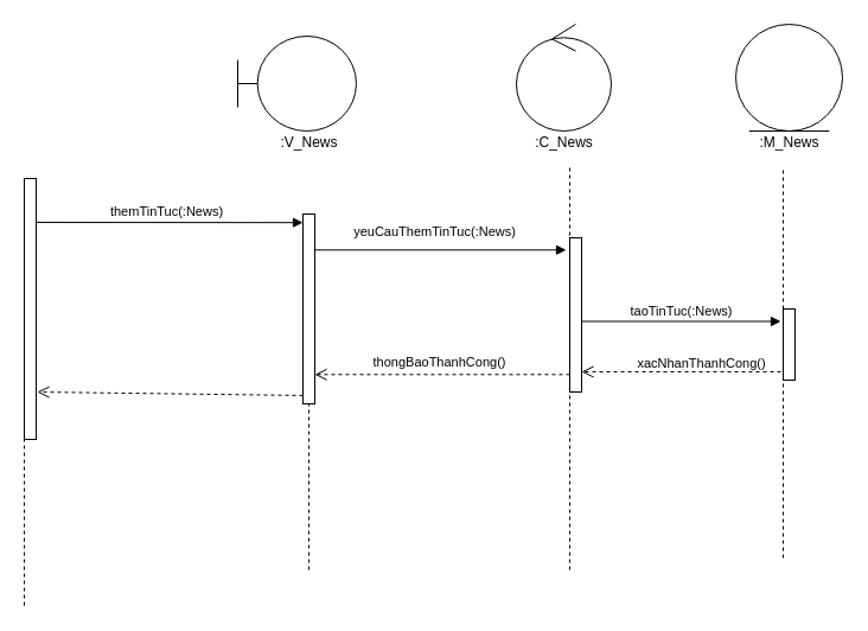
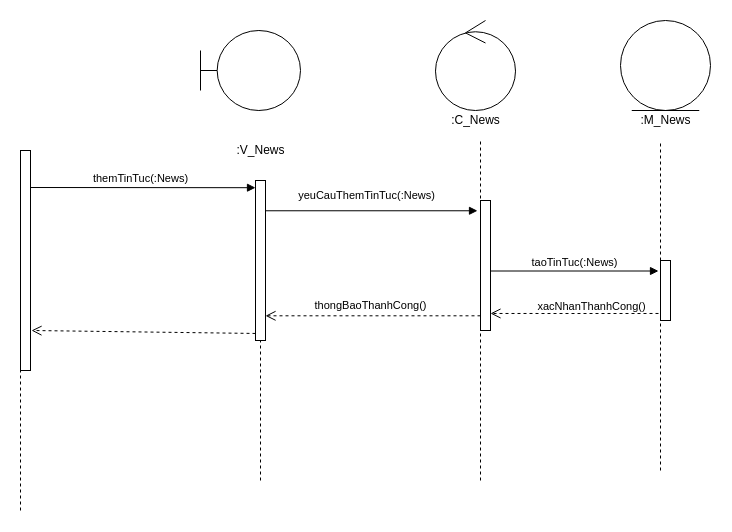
  <mxCell id="0" />
  <mxCell id="1" parent="0" />
  <mxCell id="2" value="themTinTuc(:News)" style="html=1;verticalAlign=bottom;endArrow=block;entryX=0;entryY=0.045;entryDx=0;entryDy=0;entryPerimeter=0;" parent="1" target="12" edge="1"><mxGeometry width="80" relative="1" as="geometry"><mxPoint x="25" y="187" as="sourcePoint" /><mxPoint x="229.5" y="280.95" as="targetPoint" /></mxGeometry></mxCell>
  <mxCell id="3" value="yeuCauThemTinTuc(:News)" style="html=1;verticalAlign=bottom;endArrow=block;entryX=-0.3;entryY=0.079;entryDx=0;entryDy=0;entryPerimeter=0;" parent="1" source="12" target="16" edge="1"><mxGeometry x="-0.043" y="6" width="80" relative="1" as="geometry"><mxPoint x="269" y="250" as="sourcePoint" /><mxPoint x="460" y="310" as="targetPoint" /><mxPoint as="offset" /></mxGeometry></mxCell>
  <mxCell id="4" value="thongBaoThanhCong()" style="html=1;verticalAlign=bottom;endArrow=open;dashed=1;endSize=8;exitX=0;exitY=0.887;exitDx=0;exitDy=0;exitPerimeter=0;" parent="1" source="16" target="12" edge="1"><mxGeometry x="0.023" y="-1" relative="1" as="geometry"><mxPoint x="468" y="361.04" as="sourcePoint" /><mxPoint x="300" y="361" as="targetPoint" /><mxPoint as="offset" /></mxGeometry></mxCell>
- <mxCell id="5" value=":V_News" style="text;html=1;align=center;verticalAlign=middle;resizable=0;points=[];autosize=1;" parent="1" vertex="1"><mxGeometry x="230" y="110" width="60" height="20" as="geometry" /></mxCell>
+ <mxCell id="5" value=":V_News" style="text;html=1;align=center;verticalAlign=middle;resizable=0;points=[];autosize=1;" parent="1" vertex="1"><mxGeometry x="230" y="140" width="60" height="20" as="geometry" /></mxCell>
  <mxCell id="6" value=":C_News" style="text;html=1;align=center;verticalAlign=middle;resizable=0;points=[];autosize=1;" parent="1" vertex="1"><mxGeometry x="445" y="110" width="60" height="20" as="geometry" /></mxCell>
  <mxCell id="7" value="" style="endArrow=none;dashed=1;html=1;" parent="1" edge="1"><mxGeometry width="50" height="50" relative="1" as="geometry"><mxPoint x="20" y="510" as="sourcePoint" /><mxPoint x="20" y="150" as="targetPoint" /></mxGeometry></mxCell>
  <mxCell id="8" value="" style="shape=umlBoundary;whiteSpace=wrap;html=1;" parent="1" vertex="1"><mxGeometry x="200" width="100" height="80" as="geometry" y="30" /></mxCell>
  <mxCell id="9" value="" style="endArrow=none;dashed=1;html=1;" parent="1" edge="1"><mxGeometry width="50" height="50" relative="1" as="geometry"><mxPoint x="259.5" y="150" as="sourcePoint" /><mxPoint x="259.5" y="150" as="targetPoint" /></mxGeometry></mxCell>
  <mxCell id="10" value="" style="endArrow=none;dashed=1;html=1;" parent="1" source="12" edge="1"><mxGeometry width="50" height="50" relative="1" as="geometry"><mxPoint x="259.5" y="410" as="sourcePoint" /><mxPoint x="260" y="200" as="targetPoint" /></mxGeometry></mxCell>
  <mxCell id="11" value="" style="html=1;points=[];perimeter=orthogonalPerimeter;" parent="1" vertex="1"><mxGeometry x="20" y="150" width="10" height="220" as="geometry" /></mxCell>
  <mxCell id="12" value="" style="html=1;points=[];perimeter=orthogonalPerimeter;" parent="1" vertex="1"><mxGeometry x="255" y="180" width="10" height="160" as="geometry" /></mxCell>
  <mxCell id="13" value="" style="endArrow=none;dashed=1;html=1;" parent="1" target="12" edge="1"><mxGeometry width="50" height="50" relative="1" as="geometry"><mxPoint x="260" y="480" as="sourcePoint" /><mxPoint x="259.5" y="200" as="targetPoint" /></mxGeometry></mxCell>
  <mxCell id="14" value="" style="ellipse;shape=umlControl;whiteSpace=wrap;html=1;" parent="1" vertex="1"><mxGeometry x="435" y="20" width="80" height="90" as="geometry" /></mxCell>
  <mxCell id="15" value="" style="endArrow=none;dashed=1;html=1;" parent="1" edge="1"><mxGeometry width="50" height="50" relative="1" as="geometry"><mxPoint x="480" y="480" as="sourcePoint" /><mxPoint x="480" y="140" as="targetPoint" /></mxGeometry></mxCell>
  <mxCell id="16" value="" style="html=1;points=[];perimeter=orthogonalPerimeter;" parent="1" vertex="1"><mxGeometry x="480" y="200" width="10" height="130" as="geometry" /></mxCell>
  <mxCell id="17" value="" style="html=1;verticalAlign=bottom;endArrow=open;dashed=1;endSize=8;exitX=0;exitY=0.956;exitDx=0;exitDy=0;exitPerimeter=0;" parent="1" source="12" edge="1"><mxGeometry relative="1" as="geometry"><mxPoint x="160" y="390" as="sourcePoint" /><mxPoint x="31" y="330" as="targetPoint" /></mxGeometry></mxCell>
  <mxCell id="18" value="" style="ellipse;shape=umlEntity;whiteSpace=wrap;html=1;" parent="1" vertex="1"><mxGeometry x="620" y="20" width="90" height="90" as="geometry" /></mxCell>
  <mxCell id="19" value=":M_News" style="text;html=1;align=center;verticalAlign=middle;resizable=0;points=[];autosize=1;" parent="1" vertex="1"><mxGeometry x="635" y="110" width="60" height="20" as="geometry" /></mxCell>
  <mxCell id="20" value="" style="endArrow=none;dashed=1;html=1;" parent="1" source="22" edge="1"><mxGeometry width="50" height="50" relative="1" as="geometry"><mxPoint x="660" y="470" as="sourcePoint" /><mxPoint x="660" y="140" as="targetPoint" /></mxGeometry></mxCell>
  <mxCell id="21" value="taoTinTuc(:News)" style="html=1;verticalAlign=bottom;endArrow=block;entryX=-0.2;entryY=0.175;entryDx=0;entryDy=0;entryPerimeter=0;" parent="1" source="16" target="22" edge="1"><mxGeometry width="80" relative="1" as="geometry"><mxPoint x="310" y="280" as="sourcePoint" /><mxPoint x="660" y="315" as="targetPoint" /></mxGeometry></mxCell>
  <mxCell id="22" value="" style="html=1;points=[];perimeter=orthogonalPerimeter;" parent="1" vertex="1"><mxGeometry x="660" y="260" width="10" height="60" as="geometry" /></mxCell>
  <mxCell id="23" value="" style="endArrow=none;dashed=1;html=1;" parent="1" target="22" edge="1"><mxGeometry width="50" height="50" relative="1" as="geometry"><mxPoint x="660" y="470" as="sourcePoint" /><mxPoint x="660" y="150" as="targetPoint" /></mxGeometry></mxCell>
  <mxCell id="24" value="xacNhanThanhCong()" style="html=1;verticalAlign=bottom;endArrow=open;dashed=1;endSize=8;exitX=-0.2;exitY=0.883;exitDx=0;exitDy=0;exitPerimeter=0;" parent="1" source="22" target="16" edge="1"><mxGeometry x="-0.207" y="2" relative="1" as="geometry"><mxPoint x="390" y="280" as="sourcePoint" /><mxPoint x="310" y="280" as="targetPoint" /><mxPoint as="offset" /></mxGeometry></mxCell>
